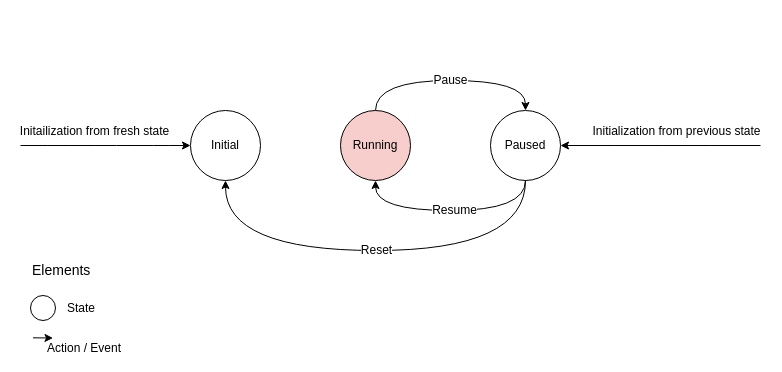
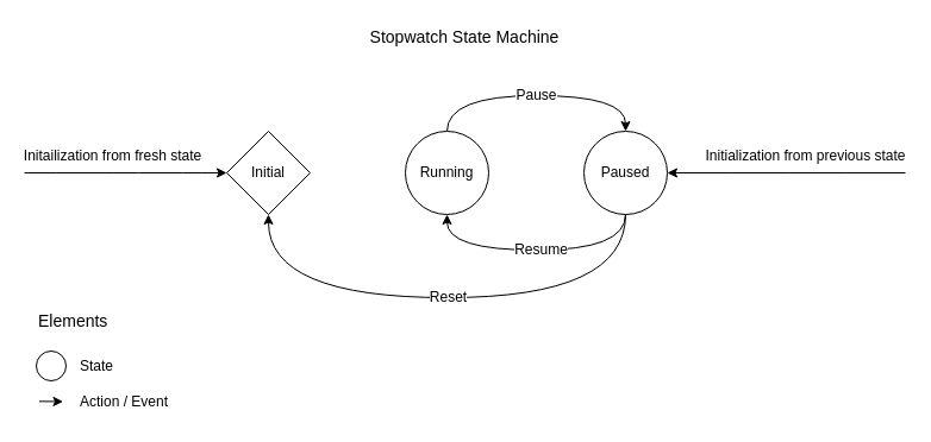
  <mxCell id="0" />
  <mxCell id="1" parent="0" />
+ <mxCell id="2" value="Stopwatch State Machine" style="text;html=1;strokeColor=none;fillColor=none;align=center;verticalAlign=middle;whiteSpace=wrap;rounded=0;fontSize=14;" parent="1" vertex="1"><mxGeometry x="260" y="20" width="260" height="21" as="geometry" /></mxCell>
  <mxCell id="3" value="State" style="text;html=1;strokeColor=none;fillColor=none;align=left;verticalAlign=middle;whiteSpace=wrap;rounded=0;dashed=1;dashPattern=1 1;" parent="1" vertex="1"><mxGeometry x="65" y="300" width="37" height="15" as="geometry" /></mxCell>
- <mxCell id="4" value="Action / Event" style="text;html=1;strokeColor=none;fillColor=none;align=left;verticalAlign=middle;whiteSpace=wrap;rounded=0;dashed=1;dashPattern=1 1;" parent="1" vertex="1"><mxGeometry x="45" y="335" width="85" height="25" as="geometry" /></mxCell>
+ <mxCell id="4" value="Action / Event" style="text;html=1;strokeColor=none;fillColor=none;align=left;verticalAlign=middle;whiteSpace=wrap;rounded=0;dashed=1;dashPattern=1 1;" parent="1" vertex="1"><mxGeometry x="65" y="325" width="85" height="25" as="geometry" /></mxCell>
  <mxCell id="5" value="Elements" style="text;html=1;strokeColor=none;fillColor=none;align=left;verticalAlign=middle;whiteSpace=wrap;rounded=0;fontSize=14;" parent="1" vertex="1"><mxGeometry x="30" y="260" width="90" height="20" as="geometry" /></mxCell>
  <mxCell id="6" value="" style="endArrow=classic;html=1;startArrow=none;startFill=0;endFill=1;" parent="1" edge="1"><mxGeometry width="50" height="50" relative="1" as="geometry"><mxPoint x="32.5" y="337.33" as="sourcePoint" /><mxPoint x="52.5" y="337.51" as="targetPoint" /></mxGeometry></mxCell>
  <mxCell id="7" style="edgeStyle=orthogonalEdgeStyle;curved=1;html=1;exitX=0;exitY=0.5;exitDx=0;exitDy=0;fontSize=12;elbow=vertical;endArrow=none;endFill=0;startArrow=classic;startFill=1;" parent="1" source="9" edge="1"><mxGeometry relative="1" as="geometry"><mxPoint x="20" y="145" as="targetPoint" /><Array as="points"><mxPoint x="130" y="145" /><mxPoint x="130" y="145" /></Array></mxGeometry></mxCell>
  <mxCell id="8" value="Initailization from fresh state" style="edgeLabel;html=1;align=center;verticalAlign=middle;resizable=0;points=[];fontSize=12;" parent="7" vertex="1" connectable="0"><mxGeometry x="0.175" relative="1" as="geometry"><mxPoint x="3" y="-15" as="offset" /></mxGeometry></mxCell>
- <mxCell id="9" value="Initial" style="ellipse;whiteSpace=wrap;html=1;aspect=fixed;fontSize=12;" parent="1" vertex="1"><mxGeometry x="190" y="110" width="70" height="70" as="geometry" /></mxCell>
+ <mxCell id="9" value="Initial" style="rhombus;whiteSpace=wrap;html=1;aspect=fixed;fontSize=12;" parent="1" vertex="1"><mxGeometry x="190" y="110" width="70" height="70" as="geometry" /></mxCell>
  <mxCell id="10" value="Pause" style="edgeStyle=orthogonalEdgeStyle;curved=1;html=1;exitX=0.5;exitY=0;exitDx=0;exitDy=0;entryX=0.5;entryY=0;entryDx=0;entryDy=0;fontSize=12;elbow=vertical;" parent="1" source="11" target="18" edge="1"><mxGeometry relative="1" as="geometry"><Array as="points"><mxPoint x="375" y="80" /><mxPoint x="525" y="80" /></Array></mxGeometry></mxCell>
- <mxCell id="11" value="Running" style="ellipse;whiteSpace=wrap;html=1;aspect=fixed;fontSize=12;fillColor=#f8cecc;" parent="1" vertex="1"><mxGeometry x="340" y="110" width="70" height="70" as="geometry" /></mxCell>
+ <mxCell id="11" value="Running" style="ellipse;whiteSpace=wrap;html=1;aspect=fixed;fontSize=12;" parent="1" vertex="1"><mxGeometry x="340" y="110" width="70" height="70" as="geometry" /></mxCell>
  <mxCell id="12" style="edgeStyle=orthogonalEdgeStyle;curved=1;html=1;exitX=0.5;exitY=1;exitDx=0;exitDy=0;entryX=0.5;entryY=1;entryDx=0;entryDy=0;fontSize=12;elbow=vertical;" parent="1" source="18" target="11" edge="1"><mxGeometry relative="1" as="geometry"><Array as="points"><mxPoint x="525" y="210" /><mxPoint x="375" y="210" /></Array></mxGeometry></mxCell>
  <mxCell id="13" value="Resume" style="edgeLabel;html=1;align=center;verticalAlign=middle;resizable=0;points=[];fontSize=12;" parent="12" vertex="1" connectable="0"><mxGeometry x="-0.03" y="-1" relative="1" as="geometry"><mxPoint as="offset" /></mxGeometry></mxCell>
  <mxCell id="14" style="edgeStyle=orthogonalEdgeStyle;curved=1;html=1;exitX=0.5;exitY=1;exitDx=0;exitDy=0;entryX=0.5;entryY=1;entryDx=0;entryDy=0;fontSize=12;startArrow=none;startFill=0;endArrow=classic;endFill=1;elbow=vertical;" parent="1" source="18" target="9" edge="1"><mxGeometry relative="1" as="geometry"><Array as="points"><mxPoint x="525" y="250" /><mxPoint x="225" y="250" /></Array></mxGeometry></mxCell>
  <mxCell id="15" value="Reset" style="edgeLabel;html=1;align=center;verticalAlign=middle;resizable=0;points=[];fontSize=12;" parent="14" vertex="1" connectable="0"><mxGeometry x="0.032" y="-1" relative="1" as="geometry"><mxPoint x="7" as="offset" /></mxGeometry></mxCell>
  <mxCell id="16" style="edgeStyle=orthogonalEdgeStyle;curved=1;html=1;fontSize=12;startArrow=classic;startFill=1;endArrow=none;endFill=0;elbow=vertical;" parent="1" source="18" edge="1"><mxGeometry relative="1" as="geometry"><mxPoint x="760" y="145" as="targetPoint" /></mxGeometry></mxCell>
  <mxCell id="17" value="Initialization from previous state" style="edgeLabel;html=1;align=center;verticalAlign=middle;resizable=0;points=[];fontSize=12;" parent="16" vertex="1" connectable="0"><mxGeometry x="0.8" relative="1" as="geometry"><mxPoint x="-64" y="-15" as="offset" /></mxGeometry></mxCell>
  <mxCell id="18" value="Paused" style="ellipse;whiteSpace=wrap;html=1;aspect=fixed;fontSize=12;" parent="1" vertex="1"><mxGeometry x="490" y="110" width="70" height="70" as="geometry" /></mxCell>
  <mxCell id="19" value="" style="ellipse;whiteSpace=wrap;html=1;aspect=fixed;fontSize=12;" parent="1" vertex="1"><mxGeometry x="30" y="295" width="25" height="25" as="geometry" /></mxCell>
